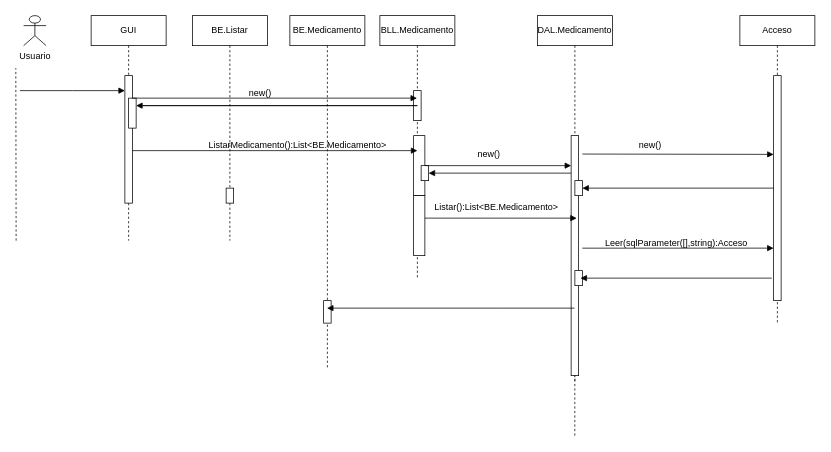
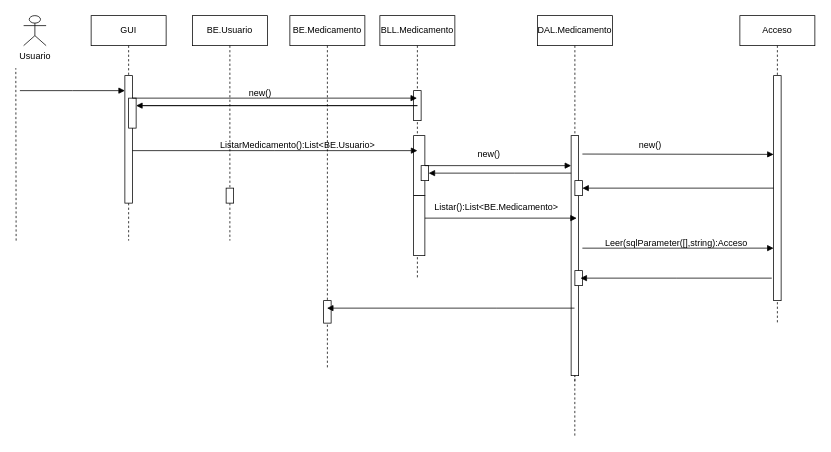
  <mxCell id="0" />
  <mxCell id="1" parent="0" />
  <mxCell id="2" value="GUI" style="shape=umlLifeline;perimeter=lifelinePerimeter;whiteSpace=wrap;html=1;container=0;dropTarget=0;collapsible=0;recursiveResize=0;outlineConnect=0;portConstraint=eastwest;newEdgeStyle={&quot;edgeStyle&quot;:&quot;elbowEdgeStyle&quot;,&quot;elbow&quot;:&quot;vertical&quot;,&quot;curved&quot;:0,&quot;rounded&quot;:0};" vertex="1" parent="1"><mxGeometry x="121" y="20" width="100" height="300" as="geometry" /></mxCell>
  <mxCell id="3" value="" style="html=1;points=[];perimeter=orthogonalPerimeter;outlineConnect=0;targetShapes=umlLifeline;portConstraint=eastwest;newEdgeStyle={&quot;edgeStyle&quot;:&quot;elbowEdgeStyle&quot;,&quot;elbow&quot;:&quot;vertical&quot;,&quot;curved&quot;:0,&quot;rounded&quot;:0};" vertex="1" parent="2"><mxGeometry x="45" y="80" width="10" height="170" as="geometry" /></mxCell>
  <mxCell id="4" value="" style="html=1;points=[];perimeter=orthogonalPerimeter;outlineConnect=0;targetShapes=umlLifeline;portConstraint=eastwest;newEdgeStyle={&quot;edgeStyle&quot;:&quot;elbowEdgeStyle&quot;,&quot;elbow&quot;:&quot;vertical&quot;,&quot;curved&quot;:0,&quot;rounded&quot;:0};" vertex="1" parent="2"><mxGeometry x="50" y="110" width="10" height="40" as="geometry" /></mxCell>
- <mxCell id="5" value="BE.Listar" style="shape=umlLifeline;perimeter=lifelinePerimeter;whiteSpace=wrap;html=1;container=0;dropTarget=0;collapsible=0;recursiveResize=0;outlineConnect=0;portConstraint=eastwest;newEdgeStyle={&quot;edgeStyle&quot;:&quot;elbowEdgeStyle&quot;,&quot;elbow&quot;:&quot;vertical&quot;,&quot;curved&quot;:0,&quot;rounded&quot;:0};" vertex="1" parent="1"><mxGeometry x="256" y="20" width="100" height="300" as="geometry" /></mxCell>
+ <mxCell id="5" value="BE.Usuario" style="shape=umlLifeline;perimeter=lifelinePerimeter;whiteSpace=wrap;html=1;container=0;dropTarget=0;collapsible=0;recursiveResize=0;outlineConnect=0;portConstraint=eastwest;newEdgeStyle={&quot;edgeStyle&quot;:&quot;elbowEdgeStyle&quot;,&quot;elbow&quot;:&quot;vertical&quot;,&quot;curved&quot;:0,&quot;rounded&quot;:0};" vertex="1" parent="1"><mxGeometry x="256" y="20" width="100" height="300" as="geometry" /></mxCell>
  <mxCell id="6" value="" style="html=1;points=[];perimeter=orthogonalPerimeter;outlineConnect=0;targetShapes=umlLifeline;portConstraint=eastwest;newEdgeStyle={&quot;edgeStyle&quot;:&quot;elbowEdgeStyle&quot;,&quot;elbow&quot;:&quot;vertical&quot;,&quot;curved&quot;:0,&quot;rounded&quot;:0};" vertex="1" parent="5"><mxGeometry x="45" y="230" width="10" height="20" as="geometry" /></mxCell>
  <mxCell id="7" value="BE.Medicamento" style="shape=umlLifeline;perimeter=lifelinePerimeter;whiteSpace=wrap;html=1;container=0;dropTarget=0;collapsible=0;recursiveResize=0;outlineConnect=0;portConstraint=eastwest;newEdgeStyle={&quot;edgeStyle&quot;:&quot;elbowEdgeStyle&quot;,&quot;elbow&quot;:&quot;vertical&quot;,&quot;curved&quot;:0,&quot;rounded&quot;:0};" vertex="1" parent="1"><mxGeometry x="386" y="20" width="100" height="470" as="geometry" /></mxCell>
  <mxCell id="8" value="" style="html=1;points=[];perimeter=orthogonalPerimeter;outlineConnect=0;targetShapes=umlLifeline;portConstraint=eastwest;newEdgeStyle={&quot;edgeStyle&quot;:&quot;elbowEdgeStyle&quot;,&quot;elbow&quot;:&quot;vertical&quot;,&quot;curved&quot;:0,&quot;rounded&quot;:0};" vertex="1" parent="7"><mxGeometry x="45" y="380" width="10" height="30" as="geometry" /></mxCell>
  <mxCell id="9" value="BLL.Medicamento" style="shape=umlLifeline;perimeter=lifelinePerimeter;whiteSpace=wrap;html=1;container=0;dropTarget=0;collapsible=0;recursiveResize=0;outlineConnect=0;portConstraint=eastwest;newEdgeStyle={&quot;edgeStyle&quot;:&quot;elbowEdgeStyle&quot;,&quot;elbow&quot;:&quot;vertical&quot;,&quot;curved&quot;:0,&quot;rounded&quot;:0};" vertex="1" parent="1"><mxGeometry x="506" y="20" width="100" height="350" as="geometry" /></mxCell>
  <mxCell id="10" value="" style="html=1;points=[];perimeter=orthogonalPerimeter;outlineConnect=0;targetShapes=umlLifeline;portConstraint=eastwest;newEdgeStyle={&quot;edgeStyle&quot;:&quot;elbowEdgeStyle&quot;,&quot;elbow&quot;:&quot;vertical&quot;,&quot;curved&quot;:0,&quot;rounded&quot;:0};" vertex="1" parent="9"><mxGeometry x="45" y="100" width="10" height="40" as="geometry" /></mxCell>
  <mxCell id="11" value="" style="html=1;points=[];perimeter=orthogonalPerimeter;outlineConnect=0;targetShapes=umlLifeline;portConstraint=eastwest;newEdgeStyle={&quot;edgeStyle&quot;:&quot;elbowEdgeStyle&quot;,&quot;elbow&quot;:&quot;vertical&quot;,&quot;curved&quot;:0,&quot;rounded&quot;:0};" vertex="1" parent="9"><mxGeometry x="45" y="160" width="15" height="80" as="geometry" /></mxCell>
  <mxCell id="12" value="" style="html=1;points=[];perimeter=orthogonalPerimeter;outlineConnect=0;targetShapes=umlLifeline;portConstraint=eastwest;newEdgeStyle={&quot;edgeStyle&quot;:&quot;elbowEdgeStyle&quot;,&quot;elbow&quot;:&quot;vertical&quot;,&quot;curved&quot;:0,&quot;rounded&quot;:0};" vertex="1" parent="9"><mxGeometry x="55" y="200" width="10" height="20" as="geometry" /></mxCell>
  <mxCell id="13" value="" style="html=1;points=[];perimeter=orthogonalPerimeter;outlineConnect=0;targetShapes=umlLifeline;portConstraint=eastwest;newEdgeStyle={&quot;edgeStyle&quot;:&quot;elbowEdgeStyle&quot;,&quot;elbow&quot;:&quot;vertical&quot;,&quot;curved&quot;:0,&quot;rounded&quot;:0};" vertex="1" parent="9"><mxGeometry x="45" y="240" width="15" height="80" as="geometry" /></mxCell>
  <mxCell id="14" value="Usuario&lt;br&gt;" style="shape=umlActor;verticalLabelPosition=bottom;verticalAlign=top;html=1;outlineConnect=0;" vertex="1" parent="1"><mxGeometry x="31" y="20" width="30" height="40" as="geometry" /></mxCell>
  <mxCell id="15" value="" style="html=1;verticalAlign=bottom;endArrow=block;edgeStyle=elbowEdgeStyle;elbow=vertical;curved=0;rounded=0;" edge="1" parent="1"><mxGeometry relative="1" as="geometry"><mxPoint x="26" y="120" as="sourcePoint" /><Array as="points" /><mxPoint x="166" y="120" as="targetPoint" /></mxGeometry></mxCell>
  <mxCell id="16" value="" style="endArrow=none;dashed=1;html=1;rounded=0;" edge="1" parent="1"><mxGeometry width="50" height="50" relative="1" as="geometry"><mxPoint x="21" y="320" as="sourcePoint" /><mxPoint x="20.58" y="90" as="targetPoint" /></mxGeometry></mxCell>
  <mxCell id="17" value="DAL.Medicamento" style="shape=umlLifeline;perimeter=lifelinePerimeter;whiteSpace=wrap;html=1;container=0;dropTarget=0;collapsible=0;recursiveResize=0;outlineConnect=0;portConstraint=eastwest;newEdgeStyle={&quot;edgeStyle&quot;:&quot;elbowEdgeStyle&quot;,&quot;elbow&quot;:&quot;vertical&quot;,&quot;curved&quot;:0,&quot;rounded&quot;:0};" vertex="1" parent="1"><mxGeometry x="716" y="20" width="100" height="490" as="geometry" /></mxCell>
  <mxCell id="18" value="" style="html=1;points=[];perimeter=orthogonalPerimeter;outlineConnect=0;targetShapes=umlLifeline;portConstraint=eastwest;newEdgeStyle={&quot;edgeStyle&quot;:&quot;elbowEdgeStyle&quot;,&quot;elbow&quot;:&quot;vertical&quot;,&quot;curved&quot;:0,&quot;rounded&quot;:0};" vertex="1" parent="17"><mxGeometry x="45" y="160" width="10" height="320" as="geometry" /></mxCell>
  <mxCell id="19" value="" style="html=1;points=[];perimeter=orthogonalPerimeter;outlineConnect=0;targetShapes=umlLifeline;portConstraint=eastwest;newEdgeStyle={&quot;edgeStyle&quot;:&quot;elbowEdgeStyle&quot;,&quot;elbow&quot;:&quot;vertical&quot;,&quot;curved&quot;:0,&quot;rounded&quot;:0};" vertex="1" parent="17"><mxGeometry x="50" y="220" width="10" height="20" as="geometry" /></mxCell>
  <mxCell id="20" value="" style="html=1;points=[];perimeter=orthogonalPerimeter;outlineConnect=0;targetShapes=umlLifeline;portConstraint=eastwest;newEdgeStyle={&quot;edgeStyle&quot;:&quot;elbowEdgeStyle&quot;,&quot;elbow&quot;:&quot;vertical&quot;,&quot;curved&quot;:0,&quot;rounded&quot;:0};" vertex="1" parent="17"><mxGeometry x="50" y="340" width="10" height="20" as="geometry" /></mxCell>
  <mxCell id="21" value="Acceso" style="shape=umlLifeline;perimeter=lifelinePerimeter;whiteSpace=wrap;html=1;container=0;dropTarget=0;collapsible=0;recursiveResize=0;outlineConnect=0;portConstraint=eastwest;newEdgeStyle={&quot;edgeStyle&quot;:&quot;elbowEdgeStyle&quot;,&quot;elbow&quot;:&quot;vertical&quot;,&quot;curved&quot;:0,&quot;rounded&quot;:0};" vertex="1" parent="1"><mxGeometry x="986" y="20" width="100" height="410" as="geometry" /></mxCell>
  <mxCell id="22" value="" style="html=1;points=[];perimeter=orthogonalPerimeter;outlineConnect=0;targetShapes=umlLifeline;portConstraint=eastwest;newEdgeStyle={&quot;edgeStyle&quot;:&quot;elbowEdgeStyle&quot;,&quot;elbow&quot;:&quot;vertical&quot;,&quot;curved&quot;:0,&quot;rounded&quot;:0};" vertex="1" parent="21"><mxGeometry x="45" y="80" width="10" height="300" as="geometry" /></mxCell>
  <mxCell id="23" value="" style="html=1;verticalAlign=bottom;endArrow=block;edgeStyle=elbowEdgeStyle;elbow=vertical;curved=0;rounded=0;" edge="1" parent="1" target="9"><mxGeometry relative="1" as="geometry"><mxPoint x="176" y="130" as="sourcePoint" /><Array as="points" /><mxPoint x="316" y="130" as="targetPoint" /></mxGeometry></mxCell>
  <mxCell id="24" value="" style="html=1;verticalAlign=bottom;endArrow=block;edgeStyle=elbowEdgeStyle;elbow=vertical;curved=0;rounded=0;" edge="1" parent="1" target="4"><mxGeometry relative="1" as="geometry"><mxPoint x="186" y="140" as="sourcePoint" /><Array as="points"><mxPoint x="556" y="140" /></Array><mxPoint x="186" y="140" as="targetPoint" /></mxGeometry></mxCell>
  <mxCell id="25" value="new()" style="text;html=1;align=center;verticalAlign=middle;resizable=0;points=[];autosize=1;strokeColor=none;fillColor=none;" vertex="1" parent="1"><mxGeometry x="321" y="108" width="50" height="30" as="geometry" /></mxCell>
  <mxCell id="26" value="" style="html=1;verticalAlign=bottom;endArrow=block;edgeStyle=elbowEdgeStyle;elbow=vertical;curved=0;rounded=0;" edge="1" parent="1"><mxGeometry relative="1" as="geometry"><mxPoint x="176" y="200" as="sourcePoint" /><Array as="points" /><mxPoint x="556" y="200" as="targetPoint" /></mxGeometry></mxCell>
- <mxCell id="27" value="ListarMedicamento():List&amp;lt;BE.Medicamento&amp;gt;" style="text;html=1;align=center;verticalAlign=middle;resizable=0;points=[];autosize=1;strokeColor=none;fillColor=none;" vertex="1" parent="1"><mxGeometry x="266" y="178" width="260" height="30" as="geometry" /></mxCell>
+ <mxCell id="27" value="ListarMedicamento():List&amp;lt;BE.Usuario&amp;gt;" style="text;html=1;align=center;verticalAlign=middle;resizable=0;points=[];autosize=1;strokeColor=none;fillColor=none;" vertex="1" parent="1"><mxGeometry x="266" y="178" width="260" height="30" as="geometry" /></mxCell>
  <mxCell id="28" value="" style="html=1;verticalAlign=bottom;endArrow=block;edgeStyle=elbowEdgeStyle;elbow=vertical;curved=0;rounded=0;" edge="1" parent="1" source="11" target="18"><mxGeometry relative="1" as="geometry"><mxPoint x="566" y="200" as="sourcePoint" /><Array as="points" /><mxPoint x="676" y="200" as="targetPoint" /></mxGeometry></mxCell>
  <mxCell id="29" value="new()" style="text;html=1;align=center;verticalAlign=middle;resizable=0;points=[];autosize=1;strokeColor=none;fillColor=none;" vertex="1" parent="1"><mxGeometry x="626" y="190" width="50" height="30" as="geometry" /></mxCell>
  <mxCell id="30" value="" style="html=1;verticalAlign=bottom;endArrow=block;edgeStyle=elbowEdgeStyle;elbow=vertical;curved=0;rounded=0;" edge="1" parent="1" source="18" target="12"><mxGeometry relative="1" as="geometry"><mxPoint x="656" y="230" as="sourcePoint" /><Array as="points"><mxPoint x="686" y="230" /></Array><mxPoint x="576" y="230" as="targetPoint" /></mxGeometry></mxCell>
  <mxCell id="31" value="" style="html=1;verticalAlign=bottom;endArrow=block;edgeStyle=elbowEdgeStyle;elbow=vertical;curved=0;rounded=0;entryX=0.5;entryY=0.765;entryDx=0;entryDy=0;entryPerimeter=0;" edge="1" parent="1"><mxGeometry relative="1" as="geometry"><mxPoint x="566" y="290" as="sourcePoint" /><Array as="points" /><mxPoint x="768.5" y="290.05" as="targetPoint" /></mxGeometry></mxCell>
  <mxCell id="32" value="Listar():List&amp;lt;BE.Medicamento&amp;gt;" style="text;html=1;align=center;verticalAlign=middle;resizable=0;points=[];autosize=1;strokeColor=none;fillColor=none;" vertex="1" parent="1"><mxGeometry x="566" y="260" width="190" height="30" as="geometry" /></mxCell>
  <mxCell id="33" value="" style="html=1;verticalAlign=bottom;endArrow=block;edgeStyle=elbowEdgeStyle;elbow=vertical;curved=0;rounded=0;" edge="1" parent="1" target="22"><mxGeometry relative="1" as="geometry"><mxPoint x="776" y="204.58" as="sourcePoint" /><Array as="points" /><mxPoint x="971" y="204.58" as="targetPoint" /></mxGeometry></mxCell>
  <mxCell id="34" value="new()" style="text;html=1;align=center;verticalAlign=middle;resizable=0;points=[];autosize=1;strokeColor=none;fillColor=none;" vertex="1" parent="1"><mxGeometry x="841" y="178" width="50" height="30" as="geometry" /></mxCell>
  <mxCell id="35" value="" style="html=1;verticalAlign=bottom;endArrow=block;edgeStyle=elbowEdgeStyle;elbow=vertical;curved=0;rounded=0;" edge="1" parent="1" source="22" target="19"><mxGeometry relative="1" as="geometry"><mxPoint x="961" y="250" as="sourcePoint" /><Array as="points" /><mxPoint x="766" y="250" as="targetPoint" /></mxGeometry></mxCell>
  <mxCell id="36" value="" style="endArrow=none;dashed=1;html=1;rounded=0;" edge="1" parent="1" target="18"><mxGeometry width="50" height="50" relative="1" as="geometry"><mxPoint x="765.92" y="580" as="sourcePoint" /><mxPoint x="765.5" y="350" as="targetPoint" /></mxGeometry></mxCell>
  <mxCell id="37" value="" style="html=1;verticalAlign=bottom;endArrow=block;edgeStyle=elbowEdgeStyle;elbow=vertical;curved=0;rounded=0;" edge="1" parent="1"><mxGeometry relative="1" as="geometry"><mxPoint x="776.004" y="330.048" as="sourcePoint" /><Array as="points" /><mxPoint x="1030.96" y="330" as="targetPoint" /></mxGeometry></mxCell>
  <mxCell id="38" value="Leer(sqlParameter([],string):Acceso" style="text;html=1;align=center;verticalAlign=middle;resizable=0;points=[];autosize=1;strokeColor=none;fillColor=none;" vertex="1" parent="1"><mxGeometry x="786" y="308" width="230" height="30" as="geometry" /></mxCell>
  <mxCell id="39" value="" style="html=1;verticalAlign=bottom;endArrow=block;edgeStyle=elbowEdgeStyle;elbow=vertical;curved=0;rounded=0;" edge="1" parent="1"><mxGeometry relative="1" as="geometry"><mxPoint x="1028.5" y="370" as="sourcePoint" /><Array as="points" /><mxPoint x="773.5" y="370" as="targetPoint" /></mxGeometry></mxCell>
  <mxCell id="40" value="" style="html=1;verticalAlign=bottom;endArrow=block;edgeStyle=elbowEdgeStyle;elbow=vertical;curved=0;rounded=0;" edge="1" parent="1" source="17" target="7"><mxGeometry relative="1" as="geometry"><mxPoint x="736" y="410" as="sourcePoint" /><Array as="points"><mxPoint x="661" y="410" /></Array><mxPoint x="546" y="410" as="targetPoint" /></mxGeometry></mxCell>
